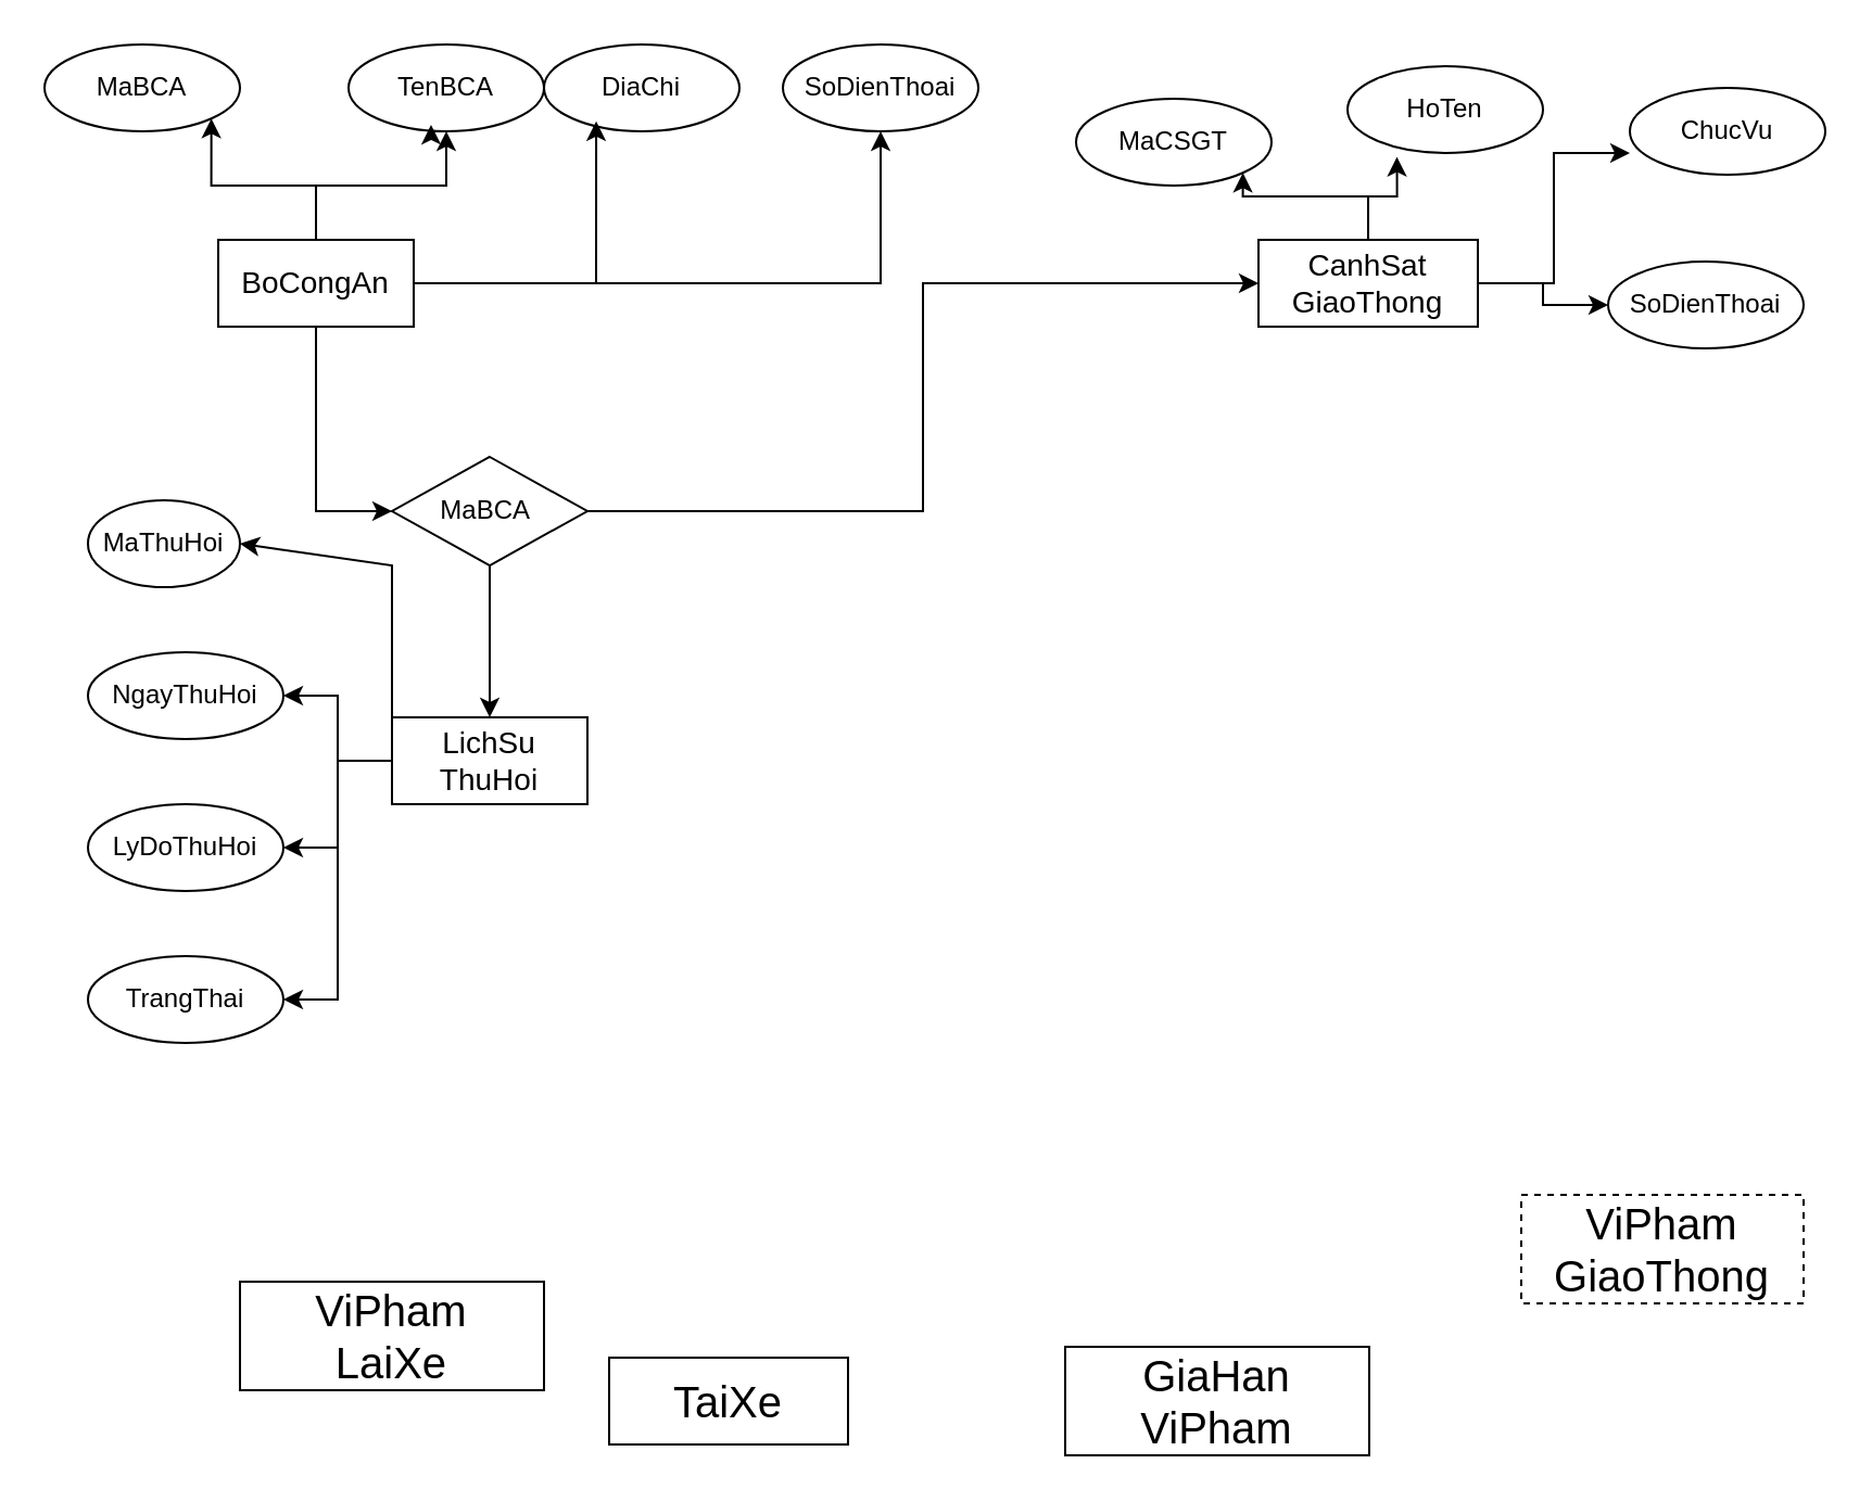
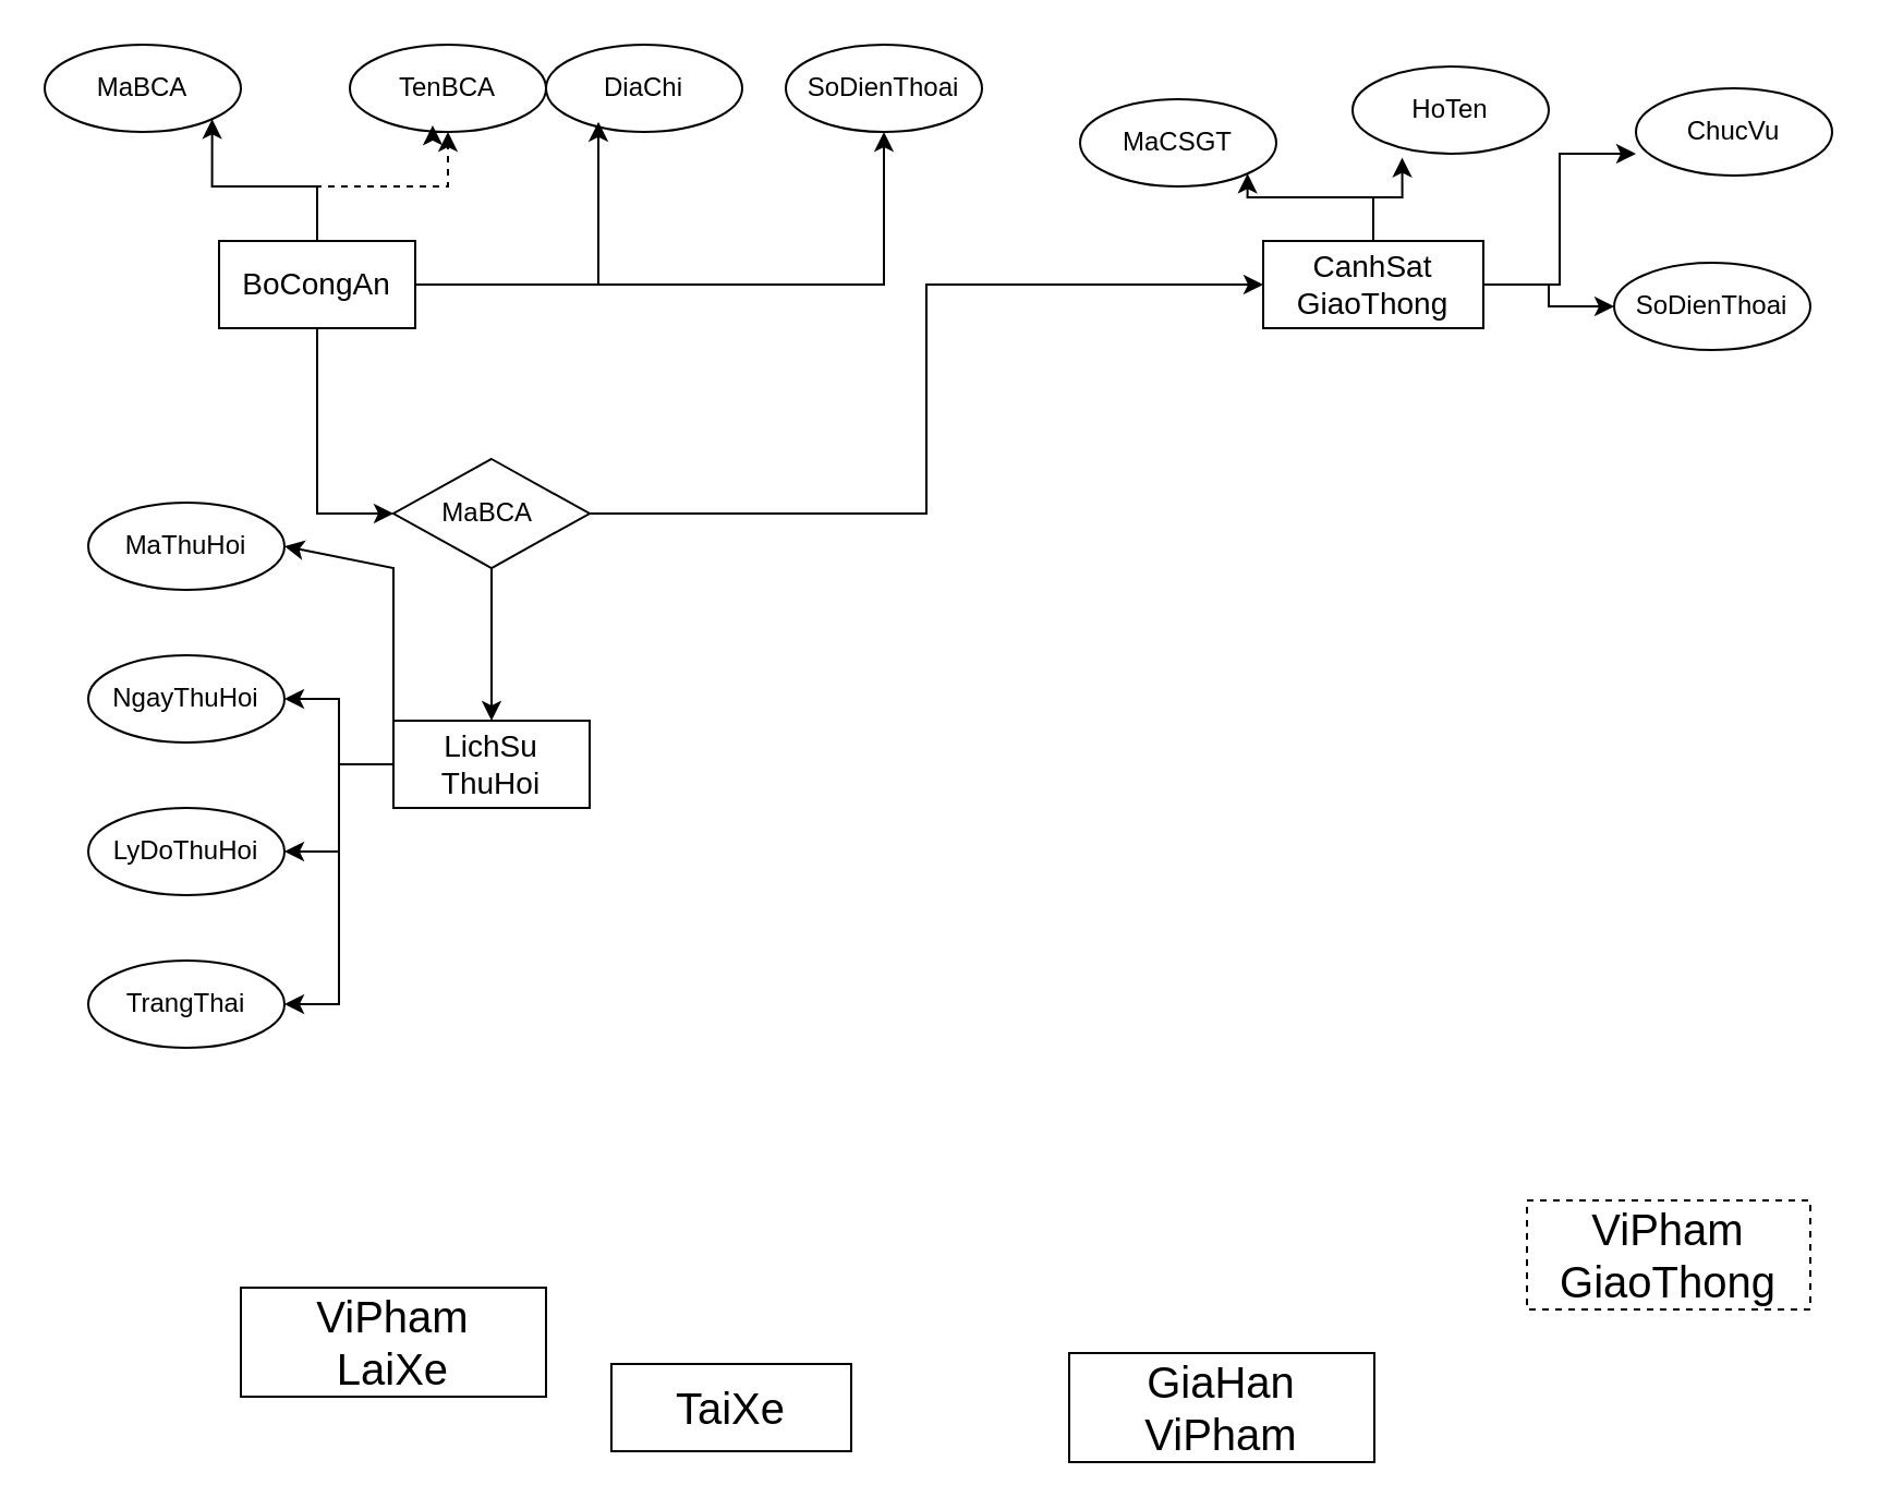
  <mxCell id="0" />
  <mxCell id="1" parent="0" />
- <mxCell id="2" value="" style="edgeStyle=orthogonalEdgeStyle;rounded=0;orthogonalLoop=1;jettySize=auto;html=1;" edge="1" parent="1" source="6" target="18"><mxGeometry relative="1" as="geometry" /></mxCell>
+ <mxCell id="2" value="" style="edgeStyle=orthogonalEdgeStyle;rounded=0;orthogonalLoop=1;jettySize=auto;html=1;dashed=1;" edge="1" parent="1" source="6" target="18"><mxGeometry relative="1" as="geometry" /></mxCell>
  <mxCell id="3" style="edgeStyle=orthogonalEdgeStyle;rounded=0;orthogonalLoop=1;jettySize=auto;html=1;" edge="1" parent="1" source="6" target="20"><mxGeometry relative="1" as="geometry" /></mxCell>
  <mxCell id="4" style="edgeStyle=orthogonalEdgeStyle;rounded=0;orthogonalLoop=1;jettySize=auto;html=1;entryX=1;entryY=1;entryDx=0;entryDy=0;" edge="1" parent="1" source="6" target="17"><mxGeometry relative="1" as="geometry" /></mxCell>
  <mxCell id="5" style="edgeStyle=orthogonalEdgeStyle;rounded=0;orthogonalLoop=1;jettySize=auto;html=1;entryX=0;entryY=0.5;entryDx=0;entryDy=0;" edge="1" parent="1" source="6" target="29"><mxGeometry relative="1" as="geometry" /></mxCell>
  <mxCell id="6" value="&lt;font style=&quot;font-size: 14px;&quot;&gt;BoCongAn&lt;/font&gt;" style="rounded=0;whiteSpace=wrap;html=1;" vertex="1" parent="1"><mxGeometry x="100" y="110" width="90" height="40" as="geometry" /></mxCell>
  <mxCell id="7" value="&lt;font style=&quot;font-size: 20px;&quot;&gt;TaiXe&lt;/font&gt;" style="rounded=0;whiteSpace=wrap;html=1;" vertex="1" parent="1"><mxGeometry x="280" y="625" width="110" height="40" as="geometry" /></mxCell>
  <mxCell id="8" style="edgeStyle=orthogonalEdgeStyle;rounded=0;orthogonalLoop=1;jettySize=auto;html=1;entryX=0;entryY=0.5;entryDx=0;entryDy=0;" edge="1" parent="1" source="9" target="26"><mxGeometry relative="1" as="geometry" /></mxCell>
  <mxCell id="9" value="&lt;font style=&quot;font-size: 14px;&quot;&gt;CanhSat&lt;br&gt;GiaoThong&lt;/font&gt;" style="rounded=0;whiteSpace=wrap;html=1;" vertex="1" parent="1"><mxGeometry x="579" y="110" width="101" height="40" as="geometry" /></mxCell>
  <mxCell id="10" value="&lt;font style=&quot;font-size: 20px;&quot;&gt;ViPham&lt;br&gt;GiaoThong&lt;/font&gt;" style="rounded=0;whiteSpace=wrap;html=1;dashed=1;" vertex="1" parent="1"><mxGeometry x="700" y="550" width="130" height="50" as="geometry" /></mxCell>
  <mxCell id="11" value="&lt;font style=&quot;font-size: 20px;&quot;&gt;ViPham&lt;br&gt;LaiXe&lt;/font&gt;" style="rounded=0;whiteSpace=wrap;html=1;" vertex="1" parent="1"><mxGeometry x="110" y="590" width="140" height="50" as="geometry" /></mxCell>
  <mxCell id="12" value="&lt;font style=&quot;font-size: 20px;&quot;&gt;GiaHan&lt;br&gt;ViPham&lt;/font&gt;" style="rounded=0;whiteSpace=wrap;html=1;" vertex="1" parent="1"><mxGeometry x="490" y="620" width="140" height="50" as="geometry" /></mxCell>
  <mxCell id="13" style="edgeStyle=orthogonalEdgeStyle;rounded=0;orthogonalLoop=1;jettySize=auto;html=1;entryX=1;entryY=0.5;entryDx=0;entryDy=0;" edge="1" parent="1" source="16" target="33"><mxGeometry relative="1" as="geometry" /></mxCell>
  <mxCell id="14" style="edgeStyle=orthogonalEdgeStyle;rounded=0;orthogonalLoop=1;jettySize=auto;html=1;entryX=1;entryY=0.5;entryDx=0;entryDy=0;" edge="1" parent="1" source="16" target="34"><mxGeometry relative="1" as="geometry" /></mxCell>
  <mxCell id="15" style="edgeStyle=orthogonalEdgeStyle;rounded=0;orthogonalLoop=1;jettySize=auto;html=1;entryX=1;entryY=0.5;entryDx=0;entryDy=0;" edge="1" parent="1" source="16" target="36"><mxGeometry relative="1" as="geometry" /></mxCell>
  <mxCell id="16" value="&lt;font style=&quot;font-size: 14px;&quot;&gt;LichSu&lt;br&gt;ThuHoi&lt;/font&gt;" style="rounded=0;whiteSpace=wrap;html=1;" vertex="1" parent="1"><mxGeometry x="180" y="330" width="90" height="40" as="geometry" /></mxCell>
  <mxCell id="17" value="MaBCA" style="ellipse;whiteSpace=wrap;html=1;" vertex="1" parent="1"><mxGeometry width="90" height="40" as="geometry" x="20" y="20" /></mxCell>
  <mxCell id="18" value="TenBCA" style="ellipse;whiteSpace=wrap;html=1;" vertex="1" parent="1"><mxGeometry x="160" width="90" height="40" as="geometry" y="20" /></mxCell>
  <mxCell id="19" value="DiaChi" style="ellipse;whiteSpace=wrap;html=1;" vertex="1" parent="1"><mxGeometry x="250" width="90" height="40" as="geometry" y="20" /></mxCell>
  <mxCell id="20" value="SoDienThoai" style="ellipse;whiteSpace=wrap;html=1;" vertex="1" parent="1"><mxGeometry x="360" width="90" height="40" as="geometry" y="20" /></mxCell>
  <mxCell id="21" style="edgeStyle=orthogonalEdgeStyle;rounded=0;orthogonalLoop=1;jettySize=auto;html=1;exitX=0.5;exitY=1;exitDx=0;exitDy=0;entryX=0.422;entryY=0.925;entryDx=0;entryDy=0;entryPerimeter=0;" edge="1" parent="1" source="18" target="18"><mxGeometry relative="1" as="geometry" /></mxCell>
  <mxCell id="22" style="edgeStyle=orthogonalEdgeStyle;rounded=0;orthogonalLoop=1;jettySize=auto;html=1;entryX=0.267;entryY=0.885;entryDx=0;entryDy=0;entryPerimeter=0;" edge="1" parent="1" source="6" target="19"><mxGeometry relative="1" as="geometry" /></mxCell>
  <mxCell id="23" value="MaCSGT" style="ellipse;whiteSpace=wrap;html=1;" vertex="1" parent="1"><mxGeometry x="495" y="45" width="90" height="40" as="geometry" /></mxCell>
  <mxCell id="24" value="HoTen" style="ellipse;whiteSpace=wrap;html=1;" vertex="1" parent="1"><mxGeometry x="620" y="30" width="90" height="40" as="geometry" /></mxCell>
  <mxCell id="25" value="ChucVu" style="ellipse;whiteSpace=wrap;html=1;" vertex="1" parent="1"><mxGeometry x="750" y="40" width="90" height="40" as="geometry" /></mxCell>
  <mxCell id="26" value="SoDienThoai" style="ellipse;whiteSpace=wrap;html=1;" vertex="1" parent="1"><mxGeometry x="740" y="120" width="90" height="40" as="geometry" /></mxCell>
  <mxCell id="27" style="edgeStyle=orthogonalEdgeStyle;rounded=0;orthogonalLoop=1;jettySize=auto;html=1;entryX=0;entryY=0.5;entryDx=0;entryDy=0;" edge="1" parent="1" source="29" target="9"><mxGeometry relative="1" as="geometry" /></mxCell>
  <mxCell id="28" style="edgeStyle=orthogonalEdgeStyle;rounded=0;orthogonalLoop=1;jettySize=auto;html=1;entryX=0.5;entryY=0;entryDx=0;entryDy=0;" edge="1" parent="1" source="29" target="16"><mxGeometry relative="1" as="geometry" /></mxCell>
  <mxCell id="29" value="MaBCA&amp;nbsp;" style="rhombus;whiteSpace=wrap;html=1;" vertex="1" parent="1"><mxGeometry x="180" y="210" width="90" height="50" as="geometry" /></mxCell>
  <mxCell id="30" style="edgeStyle=orthogonalEdgeStyle;rounded=0;orthogonalLoop=1;jettySize=auto;html=1;entryX=0;entryY=0.75;entryDx=0;entryDy=0;entryPerimeter=0;" edge="1" parent="1" source="9" target="25"><mxGeometry relative="1" as="geometry" /></mxCell>
  <mxCell id="31" style="edgeStyle=orthogonalEdgeStyle;rounded=0;orthogonalLoop=1;jettySize=auto;html=1;entryX=0.253;entryY=1.045;entryDx=0;entryDy=0;entryPerimeter=0;" edge="1" parent="1" source="9" target="24"><mxGeometry relative="1" as="geometry" /></mxCell>
  <mxCell id="32" style="edgeStyle=orthogonalEdgeStyle;rounded=0;orthogonalLoop=1;jettySize=auto;html=1;entryX=1;entryY=1;entryDx=0;entryDy=0;" edge="1" parent="1" source="9" target="23"><mxGeometry relative="1" as="geometry"><mxPoint x="610" y="70" as="targetPoint" /></mxGeometry></mxCell>
  <mxCell id="33" value="NgayThuHoi" style="ellipse;whiteSpace=wrap;html=1;" vertex="1" parent="1"><mxGeometry x="40" y="300" width="90" height="40" as="geometry" /></mxCell>
  <mxCell id="34" value="LyDoThuHoi" style="ellipse;whiteSpace=wrap;html=1;" vertex="1" parent="1"><mxGeometry x="40" y="370" width="90" height="40" as="geometry" /></mxCell>
- <mxCell id="35" value="MaThuHoi" style="ellipse;whiteSpace=wrap;html=1;" vertex="1" parent="1"><mxGeometry x="40" y="230" width="70" height="40" as="geometry" /></mxCell>
+ <mxCell id="35" value="MaThuHoi" style="ellipse;whiteSpace=wrap;html=1;" vertex="1" parent="1"><mxGeometry x="40" y="230" width="90" height="40" as="geometry" /></mxCell>
  <mxCell id="36" value="TrangThai" style="ellipse;whiteSpace=wrap;html=1;" vertex="1" parent="1"><mxGeometry x="40" y="440" width="90" height="40" as="geometry" /></mxCell>
  <mxCell id="37" value="" style="endArrow=classic;html=1;rounded=0;exitX=0;exitY=0.5;exitDx=0;exitDy=0;entryX=1;entryY=0.5;entryDx=0;entryDy=0;" edge="1" parent="1" source="16" target="35"><mxGeometry width="50" height="50" relative="1" as="geometry"><mxPoint x="410" y="370" as="sourcePoint" /><mxPoint x="460" y="320" as="targetPoint" /><Array as="points"><mxPoint x="180" y="260" /></Array></mxGeometry></mxCell>
